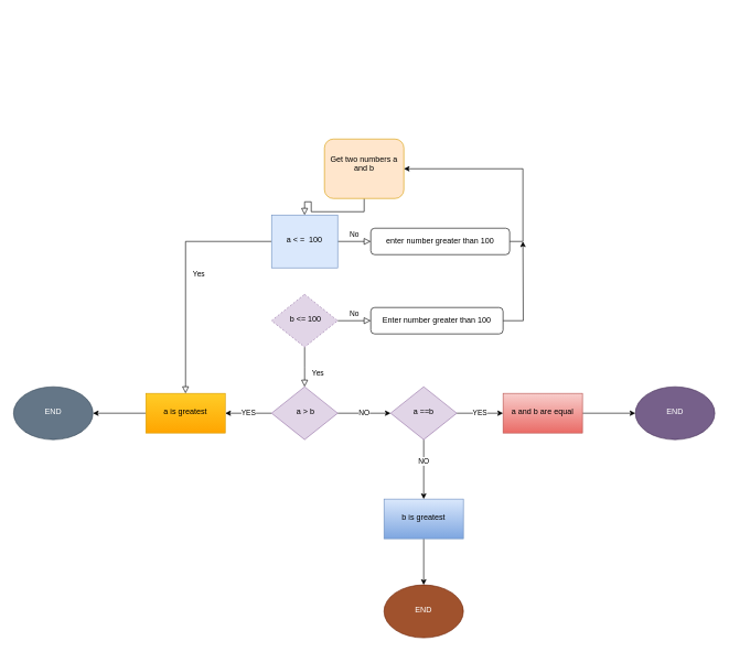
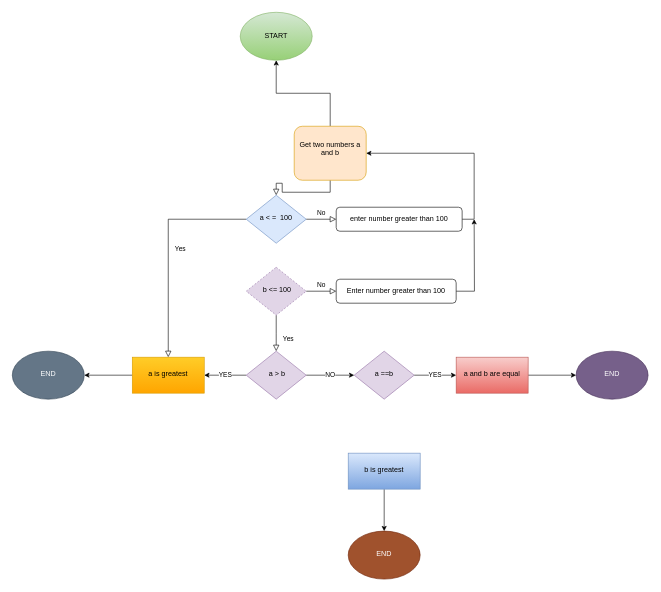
  <mxCell id="0" />
  <mxCell id="1" parent="0" />
  <mxCell id="2" value="" style="rounded=0;html=1;jettySize=auto;orthogonalLoop=1;fontSize=11;endArrow=block;endFill=0;endSize=8;strokeWidth=1;shadow=0;labelBackgroundColor=none;edgeStyle=orthogonalEdgeStyle;" parent="1" source="4" target="7" edge="1"><mxGeometry relative="1" as="geometry" /></mxCell>
+ <mxCell id="3" value="" style="edgeStyle=orthogonalEdgeStyle;rounded=0;orthogonalLoop=1;jettySize=auto;html=1;" edge="1" parent="1" source="4" target="31"><mxGeometry relative="1" as="geometry" /></mxCell>
  <mxCell id="4" value="&lt;div&gt;Get two numbers a and b &lt;br&gt;&lt;/div&gt;&lt;div&gt;&lt;br&gt;&lt;/div&gt;" style="rounded=1;whiteSpace=wrap;html=1;fontSize=12;glass=0;strokeWidth=1;shadow=0;fillColor=#ffe6cc;strokeColor=#d79b00;" parent="1" vertex="1"><mxGeometry x="490" y="210" width="120" height="90" as="geometry" /></mxCell>
  <mxCell id="5" value="Yes" style="rounded=0;html=1;jettySize=auto;orthogonalLoop=1;fontSize=11;endArrow=block;endFill=0;endSize=8;strokeWidth=1;shadow=0;labelBackgroundColor=none;edgeStyle=orthogonalEdgeStyle;" parent="1" source="7" target="23" edge="1"><mxGeometry y="20" relative="1" as="geometry"><mxPoint as="offset" /></mxGeometry></mxCell>
  <mxCell id="6" value="No" style="edgeStyle=orthogonalEdgeStyle;rounded=0;html=1;jettySize=auto;orthogonalLoop=1;fontSize=11;endArrow=block;endFill=0;endSize=8;strokeWidth=1;shadow=0;labelBackgroundColor=none;" parent="1" source="7" target="9" edge="1"><mxGeometry y="10" relative="1" as="geometry"><mxPoint as="offset" /></mxGeometry></mxCell>
- <mxCell id="7" value="a &amp;lt; =&amp;nbsp; 100" style="whiteSpace=wrap;html=1;shadow=0;fontFamily=Helvetica;fontSize=12;align=center;strokeWidth=1;spacing=6;spacingTop=-4;fillColor=#dae8fc;strokeColor=#6c8ebf;rounded=0;" parent="1" vertex="1"><mxGeometry x="410" y="325" width="100" height="80" as="geometry" /></mxCell>
+ <mxCell id="7" value="a &amp;lt; =&amp;nbsp; 100" style="rhombus;whiteSpace=wrap;html=1;shadow=0;fontFamily=Helvetica;fontSize=12;align=center;strokeWidth=1;spacing=6;spacingTop=-4;fillColor=#dae8fc;strokeColor=#6c8ebf;" parent="1" vertex="1"><mxGeometry x="410" y="325" width="100" height="80" as="geometry" /></mxCell>
  <mxCell id="8" style="edgeStyle=orthogonalEdgeStyle;rounded=0;orthogonalLoop=1;jettySize=auto;html=1;exitX=1;exitY=0.5;exitDx=0;exitDy=0;entryX=1;entryY=0.5;entryDx=0;entryDy=0;" edge="1" parent="1" source="9" target="4"><mxGeometry relative="1" as="geometry" /></mxCell>
  <mxCell id="9" value="enter number greater than 100" style="rounded=1;whiteSpace=wrap;html=1;fontSize=12;glass=0;strokeWidth=1;shadow=0;" parent="1" vertex="1"><mxGeometry x="560" y="345" width="210" height="40" as="geometry" /></mxCell>
  <mxCell id="10" value="Yes" style="rounded=0;html=1;jettySize=auto;orthogonalLoop=1;fontSize=11;endArrow=block;endFill=0;endSize=8;strokeWidth=1;shadow=0;labelBackgroundColor=none;edgeStyle=orthogonalEdgeStyle;" parent="1" source="12" edge="1"><mxGeometry x="0.333" y="20" relative="1" as="geometry"><mxPoint as="offset" /><mxPoint x="460" y="585" as="targetPoint" /></mxGeometry></mxCell>
  <mxCell id="11" value="No" style="edgeStyle=orthogonalEdgeStyle;rounded=0;html=1;jettySize=auto;orthogonalLoop=1;fontSize=11;endArrow=block;endFill=0;endSize=8;strokeWidth=1;shadow=0;labelBackgroundColor=none;" parent="1" source="12" target="14" edge="1"><mxGeometry y="10" relative="1" as="geometry"><mxPoint as="offset" /></mxGeometry></mxCell>
  <mxCell id="12" value="&amp;nbsp;b &amp;lt;= 100" style="rhombus;whiteSpace=wrap;html=1;shadow=0;fontFamily=Helvetica;fontSize=12;align=center;strokeWidth=1;spacing=6;spacingTop=-4;fillColor=#e1d5e7;strokeColor=#9673a6;dashed=1;" parent="1" vertex="1"><mxGeometry x="410" y="445" width="100" height="80" as="geometry" /></mxCell>
  <mxCell id="13" style="edgeStyle=orthogonalEdgeStyle;rounded=0;orthogonalLoop=1;jettySize=auto;html=1;exitX=1;exitY=0.5;exitDx=0;exitDy=0;" edge="1" parent="1" source="14"><mxGeometry relative="1" as="geometry"><mxPoint x="790" y="365" as="targetPoint" /></mxGeometry></mxCell>
  <mxCell id="14" value="Enter number greater than 100" style="rounded=1;whiteSpace=wrap;html=1;fontSize=12;glass=0;strokeWidth=1;shadow=0;" parent="1" vertex="1"><mxGeometry x="560" y="465" width="200" height="40" as="geometry" /></mxCell>
  <mxCell id="15" value="NO" style="edgeStyle=orthogonalEdgeStyle;rounded=0;orthogonalLoop=1;jettySize=auto;html=1;" edge="1" parent="1" source="17" target="21"><mxGeometry relative="1" as="geometry" /></mxCell>
  <mxCell id="16" value="YES" style="edgeStyle=orthogonalEdgeStyle;rounded=0;orthogonalLoop=1;jettySize=auto;html=1;" edge="1" parent="1" source="17" target="23"><mxGeometry relative="1" as="geometry" /></mxCell>
  <mxCell id="17" value="&amp;nbsp;a &amp;gt; b" style="rhombus;whiteSpace=wrap;html=1;shadow=0;fontFamily=Helvetica;fontSize=12;align=center;strokeWidth=1;spacing=6;spacingTop=-4;fillColor=#e1d5e7;strokeColor=#9673a6;" vertex="1" parent="1"><mxGeometry x="410" y="585" width="100" height="80" as="geometry" /></mxCell>
  <mxCell id="18" value="YES" style="edgeStyle=orthogonalEdgeStyle;rounded=0;orthogonalLoop=1;jettySize=auto;html=1;" edge="1" parent="1" source="21" target="25"><mxGeometry relative="1" as="geometry" /></mxCell>
- <mxCell id="19" value="" style="edgeStyle=orthogonalEdgeStyle;rounded=0;orthogonalLoop=1;jettySize=auto;html=1;" edge="1" parent="1" source="21" target="27"><mxGeometry relative="1" as="geometry" /></mxCell>
- <mxCell id="20" value="NO" style="edgeLabel;html=1;align=center;verticalAlign=middle;resizable=0;points=[];" vertex="1" connectable="0" parent="19"><mxGeometry x="-0.289" y="-1" relative="1" as="geometry"><mxPoint as="offset" /></mxGeometry></mxCell>
  <mxCell id="21" value="a ==b" style="rhombus;whiteSpace=wrap;html=1;shadow=0;fontFamily=Helvetica;fontSize=12;align=center;strokeWidth=1;spacing=6;spacingTop=-4;fillColor=#e1d5e7;strokeColor=#9673a6;" vertex="1" parent="1"><mxGeometry x="590" y="585" width="100" height="80" as="geometry" /></mxCell>
  <mxCell id="22" value="" style="edgeStyle=orthogonalEdgeStyle;rounded=0;orthogonalLoop=1;jettySize=auto;html=1;" edge="1" parent="1" source="23" target="30"><mxGeometry relative="1" as="geometry" /></mxCell>
  <mxCell id="23" value="a is greatest" style="whiteSpace=wrap;html=1;shadow=0;strokeColor=#d79b00;strokeWidth=1;fillColor=#ffcd28;spacing=6;spacingTop=-4;gradientColor=#ffa500;" vertex="1" parent="1"><mxGeometry x="220" y="595" width="120" height="60" as="geometry" /></mxCell>
  <mxCell id="24" value="" style="edgeStyle=orthogonalEdgeStyle;rounded=0;orthogonalLoop=1;jettySize=auto;html=1;" edge="1" parent="1" source="25" target="29"><mxGeometry relative="1" as="geometry" /></mxCell>
  <mxCell id="25" value="a and b are equal" style="whiteSpace=wrap;html=1;shadow=0;strokeColor=#b85450;strokeWidth=1;fillColor=#f8cecc;spacing=6;spacingTop=-4;gradientColor=#ea6b66;" vertex="1" parent="1"><mxGeometry x="760" y="595" width="120" height="60" as="geometry" /></mxCell>
  <mxCell id="26" value="" style="edgeStyle=orthogonalEdgeStyle;rounded=0;orthogonalLoop=1;jettySize=auto;html=1;" edge="1" parent="1" source="27" target="28"><mxGeometry relative="1" as="geometry" /></mxCell>
  <mxCell id="27" value="b is greatest" style="whiteSpace=wrap;html=1;shadow=0;strokeColor=#6c8ebf;strokeWidth=1;fillColor=#dae8fc;spacing=6;spacingTop=-4;gradientColor=#7ea6e0;" vertex="1" parent="1"><mxGeometry x="580" y="755" width="120" height="60" as="geometry" /></mxCell>
  <mxCell id="28" value="END" style="ellipse;whiteSpace=wrap;html=1;shadow=0;strokeColor=#6D1F00;strokeWidth=1;fillColor=#a0522d;spacing=6;spacingTop=-4;fontColor=#ffffff;" vertex="1" parent="1"><mxGeometry x="580" y="885" width="120" height="80" as="geometry" /></mxCell>
  <mxCell id="29" value="END" style="ellipse;whiteSpace=wrap;html=1;shadow=0;strokeColor=#432D57;strokeWidth=1;fillColor=#76608a;spacing=6;spacingTop=-4;fontColor=#ffffff;" vertex="1" parent="1"><mxGeometry x="960" y="585" width="120" height="80" as="geometry" /></mxCell>
  <mxCell id="30" value="END" style="ellipse;whiteSpace=wrap;html=1;shadow=0;strokeColor=#314354;strokeWidth=1;fillColor=#647687;spacing=6;spacingTop=-4;fontColor=#ffffff;" vertex="1" parent="1"><mxGeometry x="20" y="585" width="120" height="80" as="geometry" /></mxCell>
+ <mxCell id="31" value="START" style="ellipse;whiteSpace=wrap;html=1;rounded=1;shadow=0;strokeColor=#82b366;strokeWidth=1;fillColor=#d5e8d4;glass=0;gradientColor=#97d077;" vertex="1" parent="1"><mxGeometry x="400" y="20" width="120" height="80" as="geometry" /></mxCell>
